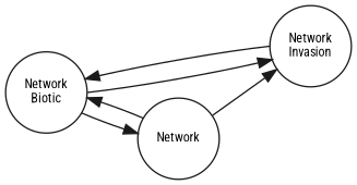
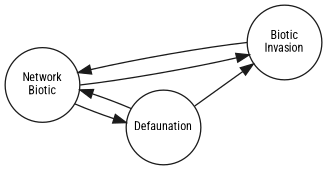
  digraph {
    fontname="Roboto Condensed"
    rankdir=LR
    node [color=grey10 fixedsize=TRUE fontname="Roboto Condensed" fontsize=9 shape=circle]
    edge [color=grey10 fontname="Roboto Condensed"]
    n1 [label="Network\nBiotic" width=0.8]
-   n2 [label="Network\nInvasion" width=0.8]
-   n3 [label=Network width=0.8]
+   n2 [label="Biotic\nInvasion" width=0.8]
+   n3 [label=Defaunation width=0.8]
    n1 -> n2
    n1 -> n3
    n2 -> n1
    n3 -> n1
    n3 -> n2
  }
